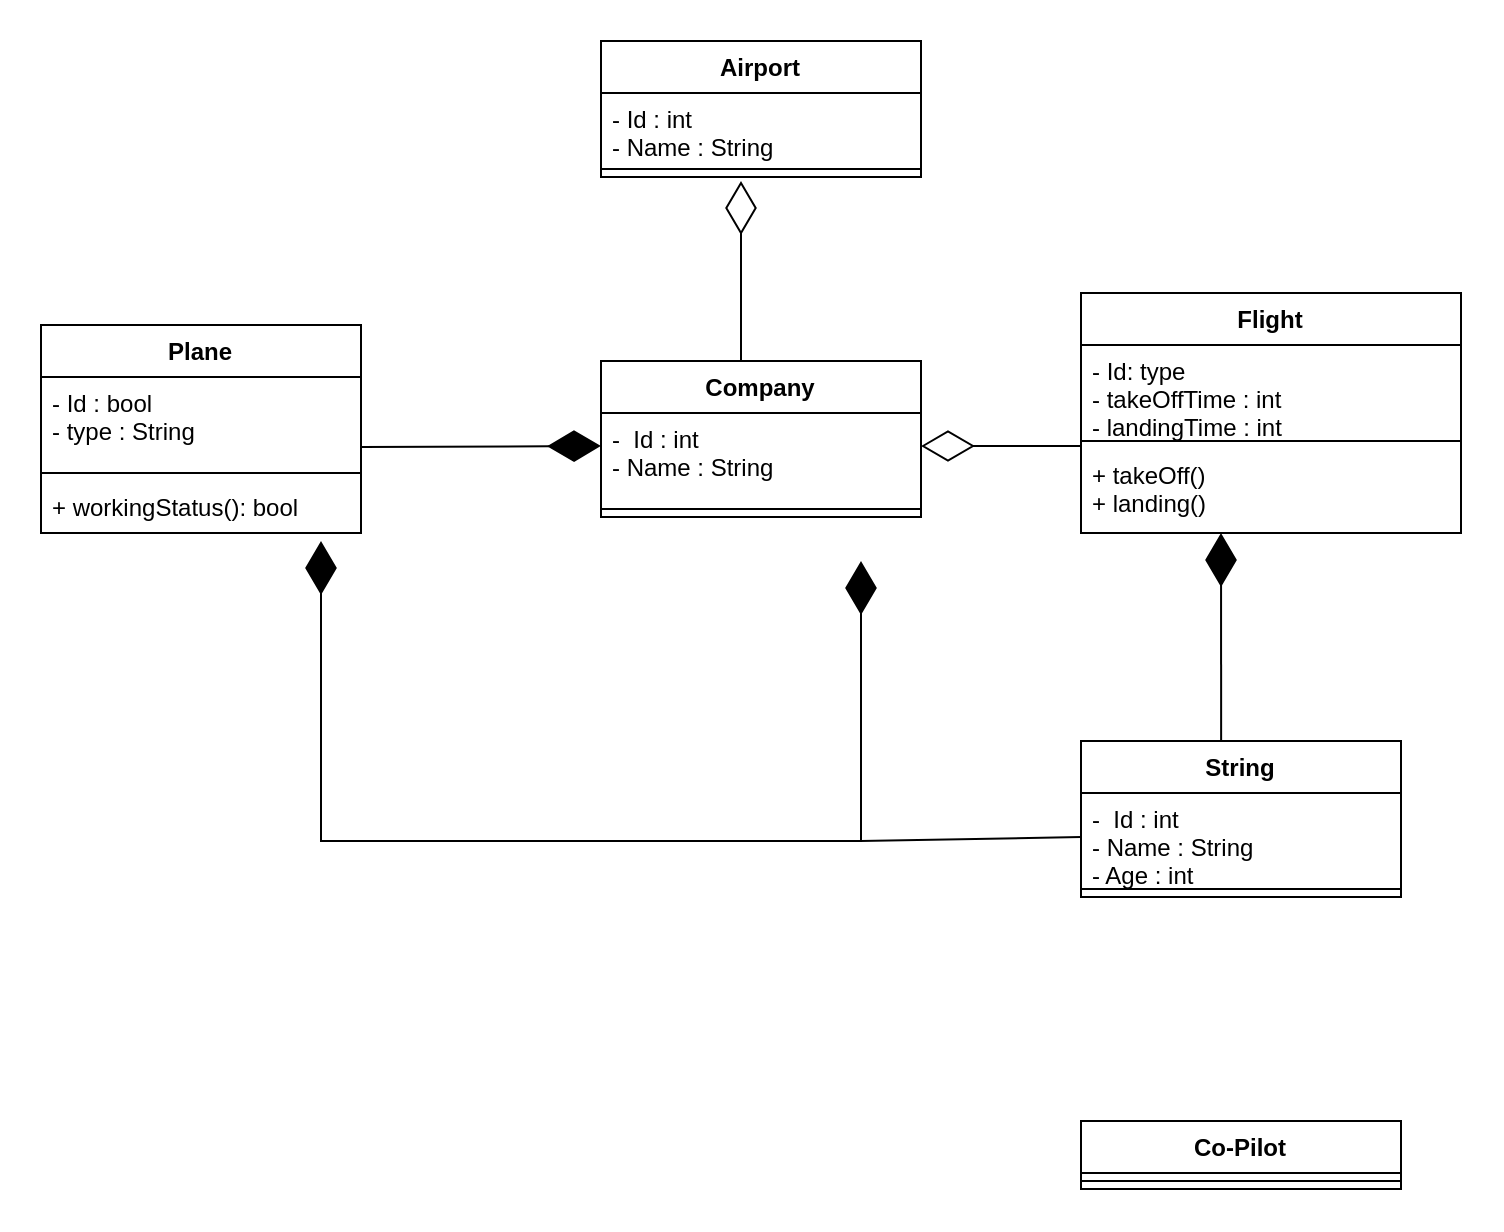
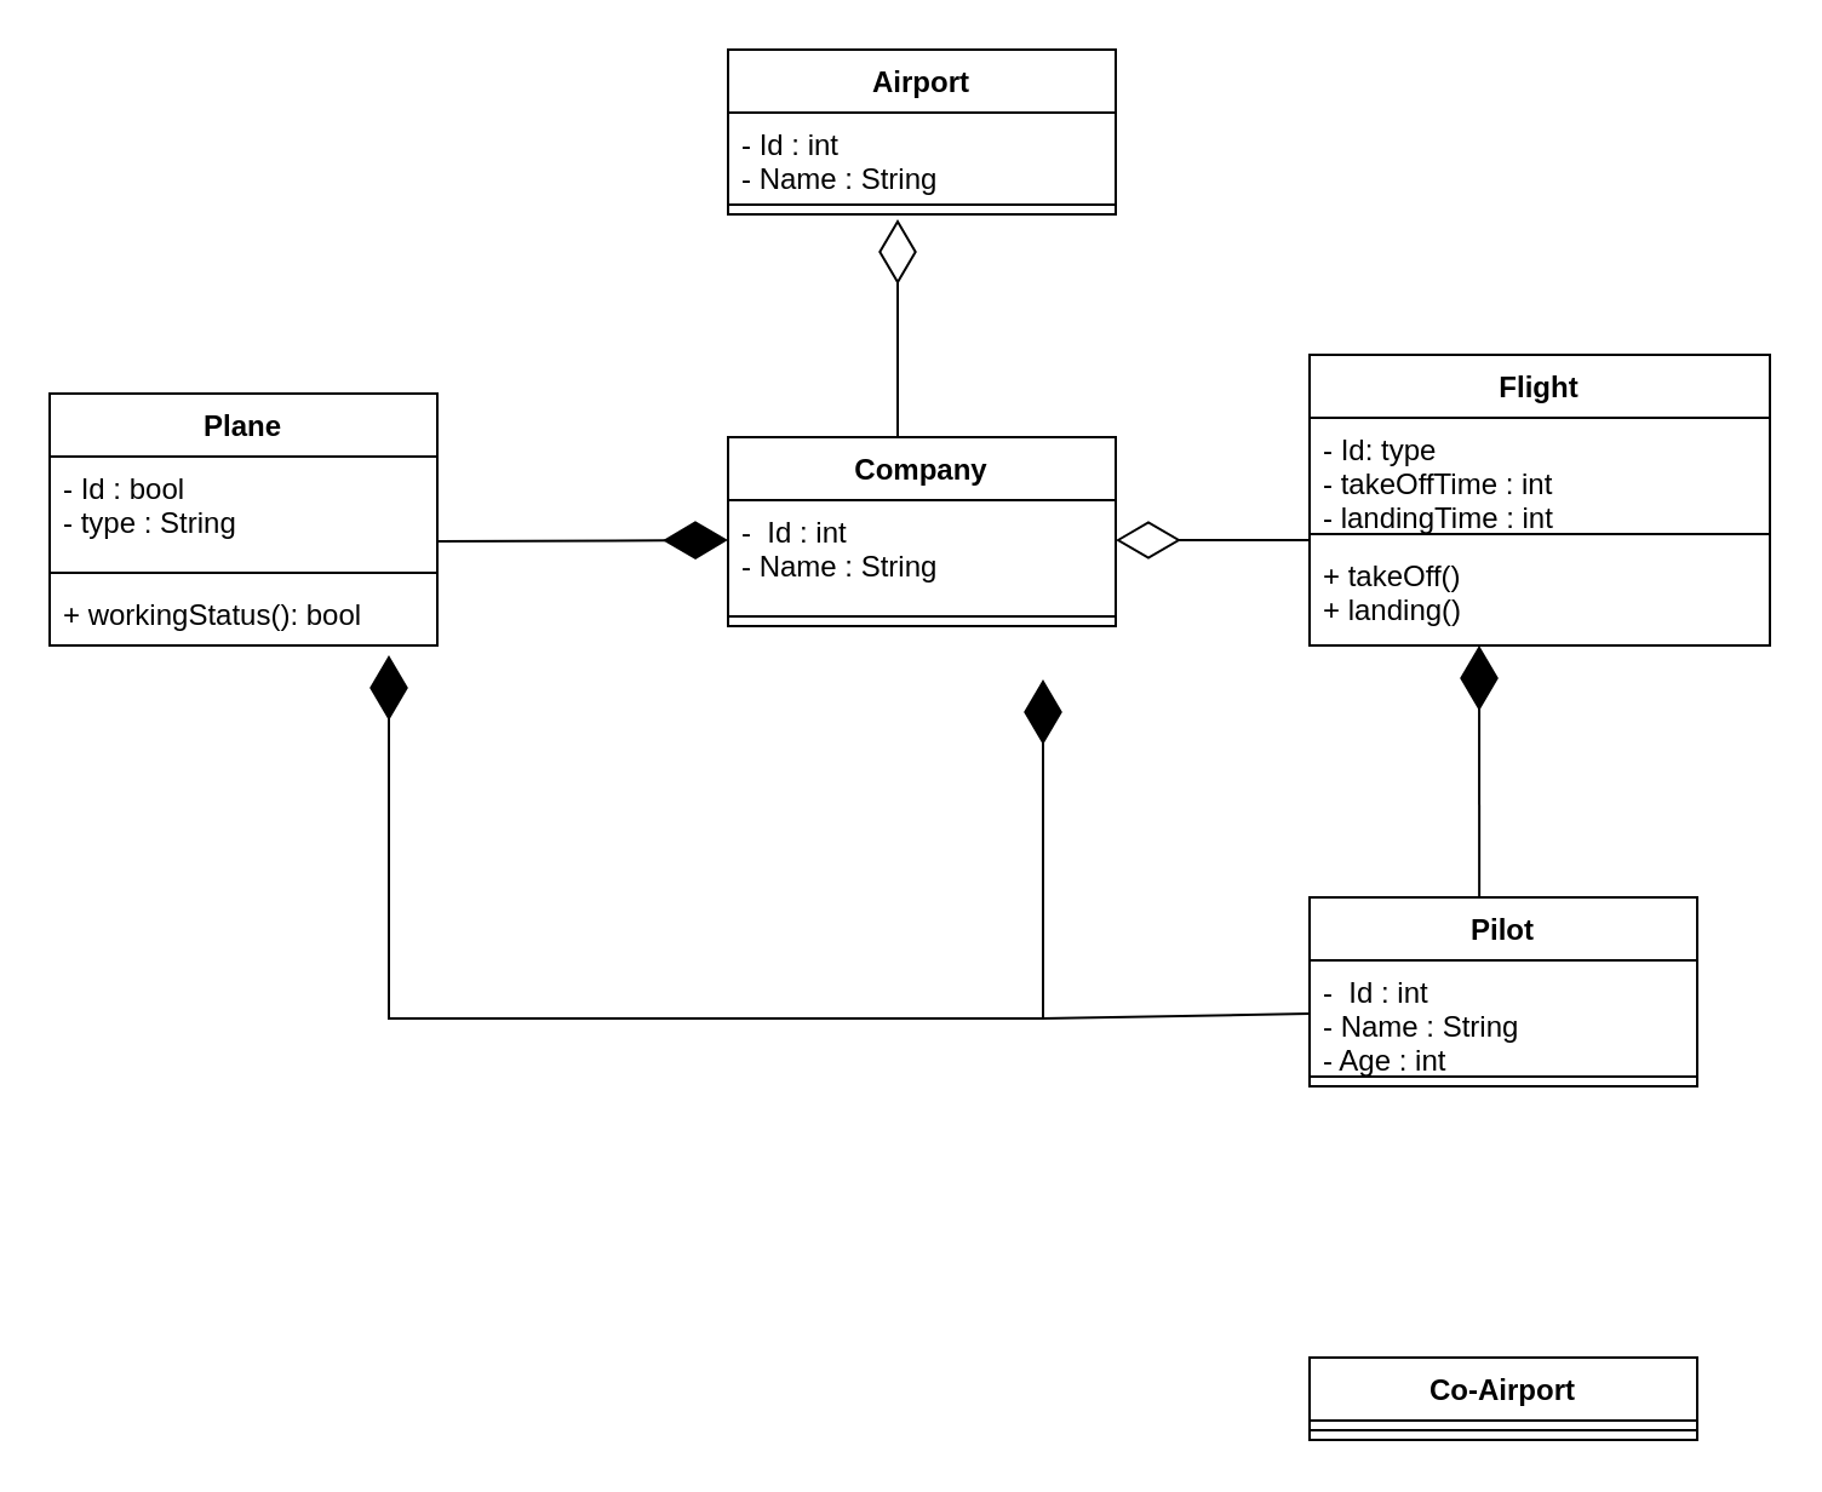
  <mxCell id="0" />
  <mxCell id="1" parent="0" />
  <mxCell id="2" value="Airport" style="swimlane;fontStyle=1;align=center;verticalAlign=top;childLayout=stackLayout;horizontal=1;startSize=26;horizontalStack=0;resizeParent=1;resizeParentMax=0;resizeLast=0;collapsible=1;marginBottom=0;" vertex="1" parent="1"><mxGeometry x="300" y="20" width="160" height="68" as="geometry" /></mxCell>
  <mxCell id="3" value="- Id : int&#10;- Name : String" style="text;strokeColor=none;fillColor=none;align=left;verticalAlign=top;spacingLeft=4;spacingRight=4;overflow=hidden;rotatable=0;points=[[0,0.5],[1,0.5]];portConstraint=eastwest;" vertex="1" parent="2"><mxGeometry y="26" width="160" height="34" as="geometry" /></mxCell>
  <mxCell id="4" value="" style="line;strokeWidth=1;fillColor=none;align=left;verticalAlign=middle;spacingTop=-1;spacingLeft=3;spacingRight=3;rotatable=0;labelPosition=right;points=[];portConstraint=eastwest;strokeColor=inherit;" vertex="1" parent="2"><mxGeometry y="60" width="160" height="8" as="geometry" /></mxCell>
  <mxCell id="5" value="Plane" style="swimlane;fontStyle=1;align=center;verticalAlign=top;childLayout=stackLayout;horizontal=1;startSize=26;horizontalStack=0;resizeParent=1;resizeParentMax=0;resizeLast=0;collapsible=1;marginBottom=0;" vertex="1" parent="1"><mxGeometry x="20" y="162" width="160" height="104" as="geometry" /></mxCell>
  <mxCell id="6" value="- Id : bool&#10;- type : String" style="text;strokeColor=none;fillColor=none;align=left;verticalAlign=top;spacingLeft=4;spacingRight=4;overflow=hidden;rotatable=0;points=[[0,0.5],[1,0.5]];portConstraint=eastwest;" vertex="1" parent="5"><mxGeometry y="26" width="160" height="44" as="geometry" /></mxCell>
  <mxCell id="7" value="" style="line;strokeWidth=1;fillColor=none;align=left;verticalAlign=middle;spacingTop=-1;spacingLeft=3;spacingRight=3;rotatable=0;labelPosition=right;points=[];portConstraint=eastwest;strokeColor=inherit;" vertex="1" parent="5"><mxGeometry y="70" width="160" height="8" as="geometry" /></mxCell>
  <mxCell id="8" value="+ workingStatus(): bool" style="text;strokeColor=none;fillColor=none;align=left;verticalAlign=top;spacingLeft=4;spacingRight=4;overflow=hidden;rotatable=0;points=[[0,0.5],[1,0.5]];portConstraint=eastwest;" vertex="1" parent="5"><mxGeometry y="78" width="160" height="26" as="geometry" /></mxCell>
  <mxCell id="9" value="Company" style="swimlane;fontStyle=1;align=center;verticalAlign=top;childLayout=stackLayout;horizontal=1;startSize=26;horizontalStack=0;resizeParent=1;resizeParentMax=0;resizeLast=0;collapsible=1;marginBottom=0;" vertex="1" parent="1"><mxGeometry x="300" y="180" width="160" height="78" as="geometry" /></mxCell>
  <mxCell id="10" value="-  Id : int&#10;- Name : String" style="text;strokeColor=none;fillColor=none;align=left;verticalAlign=top;spacingLeft=4;spacingRight=4;overflow=hidden;rotatable=0;points=[[0,0.5],[1,0.5]];portConstraint=eastwest;" vertex="1" parent="9"><mxGeometry y="26" width="160" height="44" as="geometry" /></mxCell>
  <mxCell id="11" value="" style="line;strokeWidth=1;fillColor=none;align=left;verticalAlign=middle;spacingTop=-1;spacingLeft=3;spacingRight=3;rotatable=0;labelPosition=right;points=[];portConstraint=eastwest;strokeColor=inherit;" vertex="1" parent="9"><mxGeometry y="70" width="160" height="8" as="geometry" /></mxCell>
  <mxCell id="12" value="Flight" style="swimlane;fontStyle=1;align=center;verticalAlign=top;childLayout=stackLayout;horizontal=1;startSize=26;horizontalStack=0;resizeParent=1;resizeParentMax=0;resizeLast=0;collapsible=1;marginBottom=0;" vertex="1" parent="1"><mxGeometry x="540" y="146" width="190" height="120" as="geometry" /></mxCell>
  <mxCell id="13" value="- Id: type&#10;- takeOffTime : int&#10;- landingTime : int" style="text;strokeColor=none;fillColor=none;align=left;verticalAlign=top;spacingLeft=4;spacingRight=4;overflow=hidden;rotatable=0;points=[[0,0.5],[1,0.5]];portConstraint=eastwest;" vertex="1" parent="12"><mxGeometry y="26" width="190" height="44" as="geometry" /></mxCell>
  <mxCell id="14" value="" style="line;strokeWidth=1;fillColor=none;align=left;verticalAlign=middle;spacingTop=-1;spacingLeft=3;spacingRight=3;rotatable=0;labelPosition=right;points=[];portConstraint=eastwest;strokeColor=inherit;" vertex="1" parent="12"><mxGeometry y="70" width="190" height="8" as="geometry" /></mxCell>
  <mxCell id="15" value="+ takeOff()&#10;+ landing()" style="text;strokeColor=none;fillColor=none;align=left;verticalAlign=top;spacingLeft=4;spacingRight=4;overflow=hidden;rotatable=0;points=[[0,0.5],[1,0.5]];portConstraint=eastwest;" vertex="1" parent="12"><mxGeometry y="78" width="190" height="42" as="geometry" /></mxCell>
- <mxCell id="16" value="String" style="swimlane;fontStyle=1;align=center;verticalAlign=top;childLayout=stackLayout;horizontal=1;startSize=26;horizontalStack=0;resizeParent=1;resizeParentMax=0;resizeLast=0;collapsible=1;marginBottom=0;" vertex="1" parent="1"><mxGeometry x="540" y="370" width="160" height="78" as="geometry" /></mxCell>
+ <mxCell id="16" value="Pilot" style="swimlane;fontStyle=1;align=center;verticalAlign=top;childLayout=stackLayout;horizontal=1;startSize=26;horizontalStack=0;resizeParent=1;resizeParentMax=0;resizeLast=0;collapsible=1;marginBottom=0;" vertex="1" parent="1"><mxGeometry x="540" y="370" width="160" height="78" as="geometry" /></mxCell>
  <mxCell id="17" value="-  Id : int&#10;- Name : String&#10;- Age : int&#10;- experience level: int" style="text;strokeColor=none;fillColor=none;align=left;verticalAlign=top;spacingLeft=4;spacingRight=4;overflow=hidden;rotatable=0;points=[[0,0.5],[1,0.5]];portConstraint=eastwest;" vertex="1" parent="16"><mxGeometry y="26" width="160" height="44" as="geometry" /></mxCell>
  <mxCell id="18" value="" style="line;strokeWidth=1;fillColor=none;align=left;verticalAlign=middle;spacingTop=-1;spacingLeft=3;spacingRight=3;rotatable=0;labelPosition=right;points=[];portConstraint=eastwest;strokeColor=inherit;" vertex="1" parent="16"><mxGeometry y="70" width="160" height="8" as="geometry" /></mxCell>
- <mxCell id="19" value="Co-Pilot" style="swimlane;fontStyle=1;align=center;verticalAlign=top;childLayout=stackLayout;horizontal=1;startSize=26;horizontalStack=0;resizeParent=1;resizeParentMax=0;resizeLast=0;collapsible=1;marginBottom=0;" vertex="1" parent="1"><mxGeometry x="540" y="560" width="160" height="34" as="geometry" /></mxCell>
+ <mxCell id="19" value="Co-Airport" style="swimlane;fontStyle=1;align=center;verticalAlign=top;childLayout=stackLayout;horizontal=1;startSize=26;horizontalStack=0;resizeParent=1;resizeParentMax=0;resizeLast=0;collapsible=1;marginBottom=0;" vertex="1" parent="1"><mxGeometry x="540" y="560" width="160" height="34" as="geometry" /></mxCell>
  <mxCell id="20" value="" style="line;strokeWidth=1;fillColor=none;align=left;verticalAlign=middle;spacingTop=-1;spacingLeft=3;spacingRight=3;rotatable=0;labelPosition=right;points=[];portConstraint=eastwest;strokeColor=inherit;" vertex="1" parent="19"><mxGeometry y="26" width="160" height="8" as="geometry" /></mxCell>
  <mxCell id="21" value="" style="endArrow=diamondThin;endFill=1;endSize=24;html=1;rounded=0;" edge="1" parent="1"><mxGeometry width="160" relative="1" as="geometry"><mxPoint x="180" y="223" as="sourcePoint" /><mxPoint x="300" y="222.5" as="targetPoint" /></mxGeometry></mxCell>
  <mxCell id="22" value="" style="endArrow=diamondThin;endFill=0;endSize=24;html=1;rounded=0;" edge="1" parent="1"><mxGeometry width="160" relative="1" as="geometry"><mxPoint x="370" y="180" as="sourcePoint" /><mxPoint x="370" y="90" as="targetPoint" /></mxGeometry></mxCell>
  <mxCell id="23" value="" style="endArrow=diamondThin;endFill=1;endSize=24;html=1;rounded=0;exitX=0;exitY=0.5;exitDx=0;exitDy=0;" edge="1" parent="1" source="17"><mxGeometry width="160" relative="1" as="geometry"><mxPoint x="430" y="420" as="sourcePoint" /><mxPoint x="430" y="280" as="targetPoint" /><Array as="points"><mxPoint x="430" y="420" /><mxPoint x="430" y="350" /></Array></mxGeometry></mxCell>
  <mxCell id="24" value="" style="endArrow=diamondThin;endFill=1;endSize=24;html=1;rounded=0;" edge="1" parent="1"><mxGeometry width="160" relative="1" as="geometry"><mxPoint x="170" y="420" as="sourcePoint" /><mxPoint x="160" y="270" as="targetPoint" /><Array as="points"><mxPoint x="430" y="420" /><mxPoint x="160" y="420" /></Array></mxGeometry></mxCell>
  <mxCell id="25" value="" style="endArrow=diamondThin;endFill=1;endSize=24;html=1;rounded=0;exitX=0.438;exitY=0;exitDx=0;exitDy=0;exitPerimeter=0;" edge="1" parent="1" source="16"><mxGeometry width="160" relative="1" as="geometry"><mxPoint x="610" y="336" as="sourcePoint" /><mxPoint x="610" y="266" as="targetPoint" /></mxGeometry></mxCell>
  <mxCell id="26" value="" style="endArrow=diamondThin;endFill=0;endSize=24;html=1;rounded=0;" edge="1" parent="1"><mxGeometry width="160" relative="1" as="geometry"><mxPoint x="540" y="222.5" as="sourcePoint" /><mxPoint x="460" y="222.5" as="targetPoint" /></mxGeometry></mxCell>
